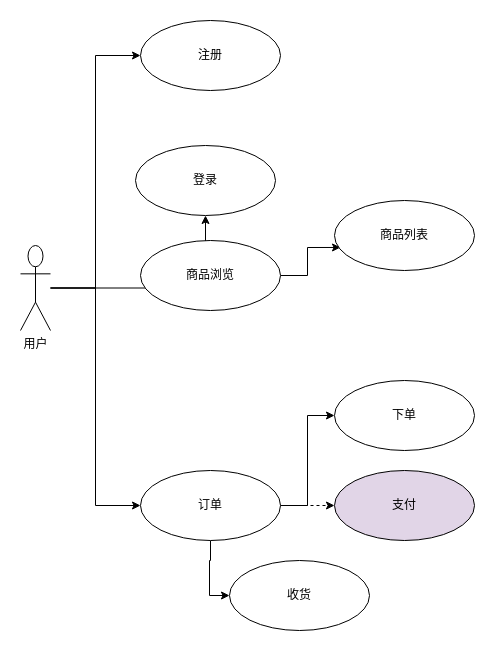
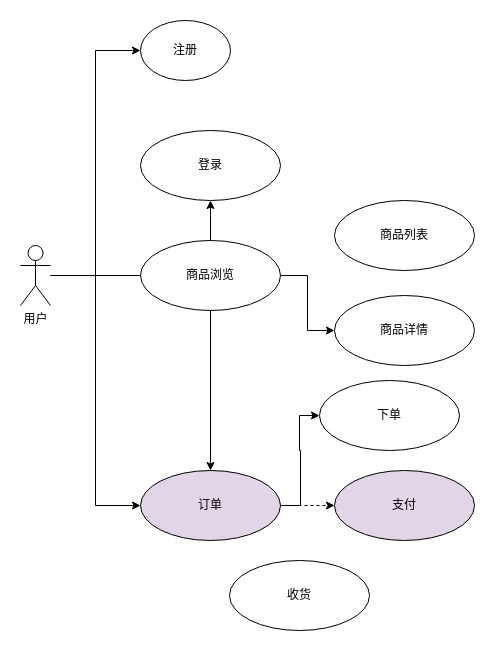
  <mxCell id="0" />
  <mxCell id="1" parent="0" />
  <mxCell id="2" style="edgeStyle=orthogonalEdgeStyle;rounded=0;orthogonalLoop=1;jettySize=auto;html=1;entryX=0;entryY=0.5;entryDx=0;entryDy=0;" edge="1" parent="1" source="5" target="6"><mxGeometry relative="1" as="geometry" /></mxCell>
  <mxCell id="3" style="edgeStyle=orthogonalEdgeStyle;rounded=0;orthogonalLoop=1;jettySize=auto;html=1;" edge="1" parent="1" source="5" target="7"><mxGeometry relative="1" as="geometry" /></mxCell>
  <mxCell id="4" style="edgeStyle=orthogonalEdgeStyle;rounded=0;orthogonalLoop=1;jettySize=auto;html=1;entryX=0;entryY=0.5;entryDx=0;entryDy=0;" edge="1" parent="1" source="5" target="14"><mxGeometry relative="1" as="geometry" /></mxCell>
- <mxCell id="5" value="用户" style="shape=umlActor;verticalLabelPosition=bottom;verticalAlign=top;html=1;" vertex="1" parent="1"><mxGeometry x="20" y="245" width="30" height="85" as="geometry" /></mxCell>
- <mxCell id="6" value="注册" style="ellipse;whiteSpace=wrap;html=1;" vertex="1" parent="1"><mxGeometry x="140" y="20" width="140" height="70" as="geometry" /></mxCell>
- <mxCell id="7" value="登录" style="ellipse;whiteSpace=wrap;html=1;" vertex="1" parent="1"><mxGeometry x="135" y="145" width="140" height="70" as="geometry" /></mxCell>
- <mxCell id="8" style="edgeStyle=orthogonalEdgeStyle;rounded=0;orthogonalLoop=1;jettySize=auto;html=1;entryX=0.043;entryY=0.671;entryDx=0;entryDy=0;entryPerimeter=0;" edge="1" parent="1" source="10" target="15"><mxGeometry relative="1" as="geometry" /></mxCell>
+ <mxCell id="5" value="用户" style="shape=umlActor;verticalLabelPosition=bottom;verticalAlign=top;html=1;" vertex="1" parent="1"><mxGeometry x="20" y="245" width="30" height="60" as="geometry" /></mxCell>
+ <mxCell id="6" value="注册" style="ellipse;whiteSpace=wrap;html=1;" vertex="1" parent="1"><mxGeometry x="140" y="20" width="90" height="60" as="geometry" /></mxCell>
+ <mxCell id="7" value="登录" style="ellipse;whiteSpace=wrap;html=1;" vertex="1" parent="1"><mxGeometry x="140" y="130" width="140" height="70" as="geometry" /></mxCell>
+ <mxCell id="8" style="edgeStyle=orthogonalEdgeStyle;rounded=0;orthogonalLoop=1;jettySize=auto;html=1;" edge="1" parent="1" source="10" target="14"><mxGeometry relative="1" as="geometry" /></mxCell>
+ <mxCell id="9" style="edgeStyle=orthogonalEdgeStyle;rounded=0;orthogonalLoop=1;jettySize=auto;html=1;" edge="1" parent="1" source="10" target="16"><mxGeometry relative="1" as="geometry" /></mxCell>
  <mxCell id="10" value="商品浏览" style="ellipse;whiteSpace=wrap;html=1;" vertex="1" parent="1"><mxGeometry x="140" y="240" width="140" height="70" as="geometry" /></mxCell>
  <mxCell id="11" style="edgeStyle=orthogonalEdgeStyle;rounded=0;orthogonalLoop=1;jettySize=auto;html=1;entryX=0;entryY=0.5;entryDx=0;entryDy=0;" edge="1" parent="1" source="14" target="17"><mxGeometry relative="1" as="geometry" /></mxCell>
  <mxCell id="12" style="edgeStyle=orthogonalEdgeStyle;rounded=0;orthogonalLoop=1;jettySize=auto;html=1;entryX=0;entryY=0.5;entryDx=0;entryDy=0;dashed=1;" edge="1" parent="1" source="14" target="18"><mxGeometry relative="1" as="geometry" /></mxCell>
- <mxCell id="13" style="edgeStyle=orthogonalEdgeStyle;rounded=0;orthogonalLoop=1;jettySize=auto;html=1;entryX=0;entryY=0.5;entryDx=0;entryDy=0;" edge="1" parent="1" source="14" target="19"><mxGeometry relative="1" as="geometry" /></mxCell>
- <mxCell id="14" value="订单" style="ellipse;whiteSpace=wrap;html=1;" vertex="1" parent="1"><mxGeometry x="140" y="470" width="140" height="70" as="geometry" /></mxCell>
+ <mxCell id="14" value="订单" style="ellipse;whiteSpace=wrap;html=1;fillColor=#e1d5e7;" vertex="1" parent="1"><mxGeometry x="140" y="470" width="140" height="70" as="geometry" /></mxCell>
  <mxCell id="15" value="商品列表" style="ellipse;whiteSpace=wrap;html=1;" vertex="1" parent="1"><mxGeometry x="334" y="200" width="140" height="70" as="geometry" /></mxCell>
- <mxCell id="17" value="下单" style="ellipse;whiteSpace=wrap;html=1;" vertex="1" parent="1"><mxGeometry x="334" y="380" width="140" height="70" as="geometry" /></mxCell>
+ <mxCell id="16" value="商品详情" style="ellipse;whiteSpace=wrap;html=1;" vertex="1" parent="1"><mxGeometry x="334" y="295" width="140" height="70" as="geometry" /></mxCell>
+ <mxCell id="17" value="下单" style="ellipse;whiteSpace=wrap;html=1;" vertex="1" parent="1"><mxGeometry x="319" y="380" width="140" height="70" as="geometry" /></mxCell>
  <mxCell id="18" value="支付" style="ellipse;whiteSpace=wrap;html=1;fillColor=#e1d5e7;" vertex="1" parent="1"><mxGeometry x="334" y="470" width="140" height="70" as="geometry" /></mxCell>
  <mxCell id="19" value="收货" style="ellipse;whiteSpace=wrap;html=1;" vertex="1" parent="1"><mxGeometry x="229" y="560" width="140" height="70" as="geometry" /></mxCell>
